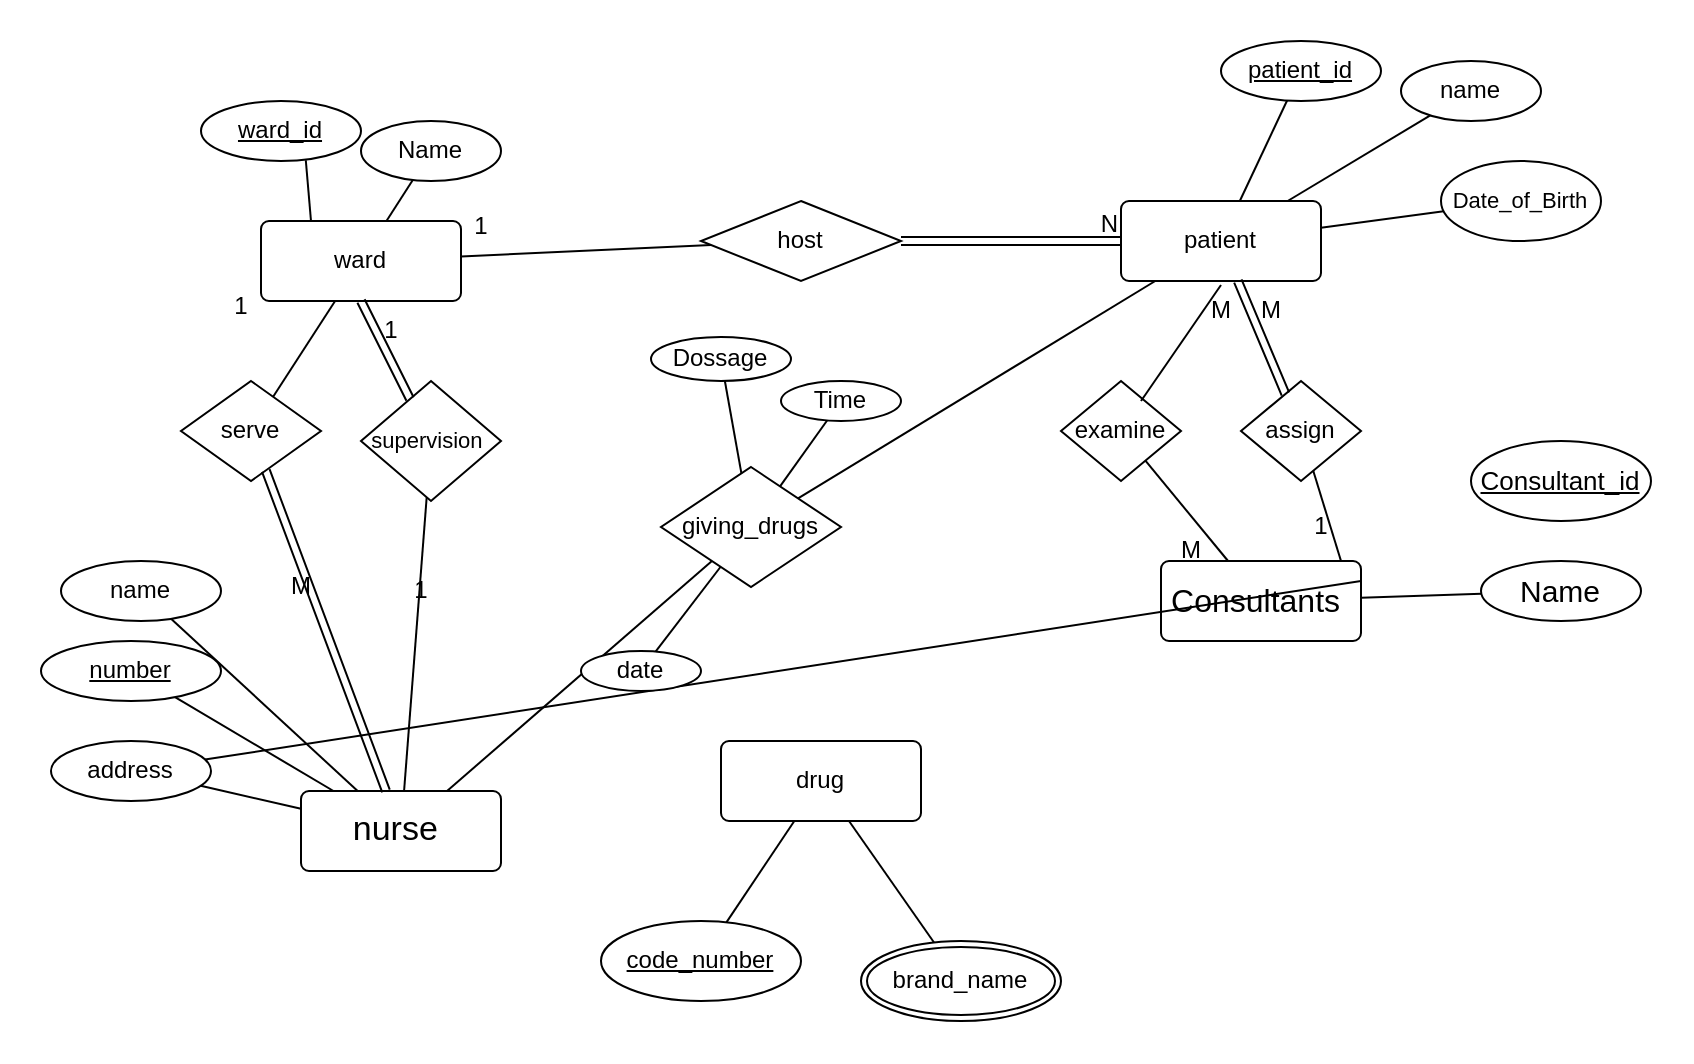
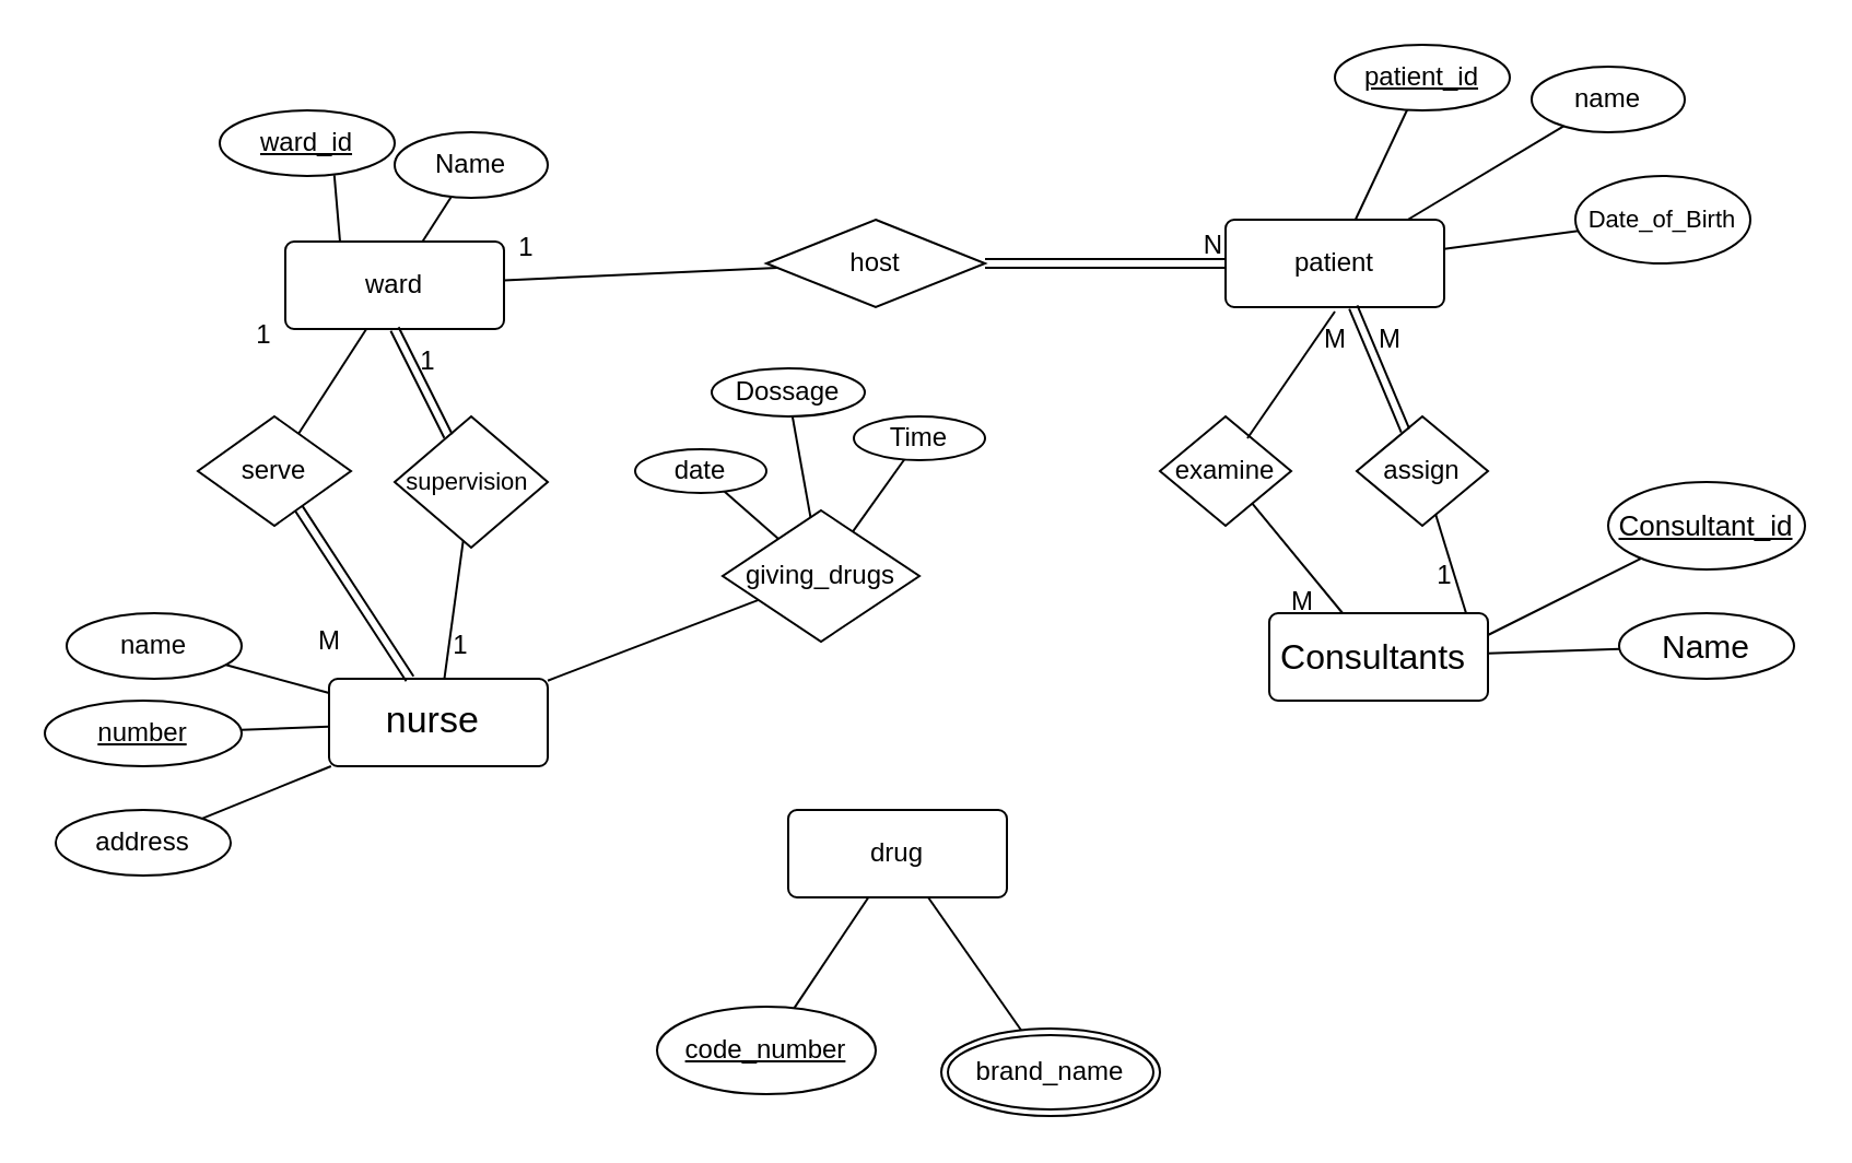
  <mxCell id="0" />
  <mxCell id="1" parent="0" />
  <mxCell id="2" value="ward" style="rounded=1;arcSize=10;whiteSpace=wrap;html=1;align=center;" vertex="1" parent="1"><mxGeometry x="130" y="110" width="100" height="40" as="geometry" /></mxCell>
  <mxCell id="3" value="&lt;u&gt;ward_id&lt;/u&gt;" style="ellipse;whiteSpace=wrap;html=1;align=center;" vertex="1" parent="1"><mxGeometry x="100" y="50" width="80" height="30" as="geometry" /></mxCell>
  <mxCell id="4" value="Name" style="ellipse;whiteSpace=wrap;html=1;align=center;" vertex="1" parent="1"><mxGeometry x="180" y="60" width="70" height="30" as="geometry" /></mxCell>
  <mxCell id="5" value="" style="endArrow=none;html=1;rounded=0;entryX=0.655;entryY=0.987;entryDx=0;entryDy=0;entryPerimeter=0;exitX=0.25;exitY=0;exitDx=0;exitDy=0;" edge="1" parent="1" source="2" target="3"><mxGeometry relative="1" as="geometry"><mxPoint x="30" y="90" as="sourcePoint" /><mxPoint x="190" y="90" as="targetPoint" /></mxGeometry></mxCell>
  <mxCell id="6" value="" style="endArrow=none;html=1;rounded=0;" edge="1" parent="1" source="4" target="2"><mxGeometry relative="1" as="geometry"><mxPoint x="250" y="90" as="sourcePoint" /><mxPoint x="410" y="90" as="targetPoint" /></mxGeometry></mxCell>
  <mxCell id="7" value="patient" style="rounded=1;arcSize=10;whiteSpace=wrap;html=1;align=center;" vertex="1" parent="1"><mxGeometry x="560" y="100" width="100" height="40" as="geometry" /></mxCell>
  <mxCell id="8" value="&lt;u&gt;patient_id&lt;/u&gt;" style="ellipse;whiteSpace=wrap;html=1;align=center;" vertex="1" parent="1"><mxGeometry x="610" y="20" width="80" height="30" as="geometry" /></mxCell>
  <mxCell id="9" value="name" style="ellipse;whiteSpace=wrap;html=1;align=center;" vertex="1" parent="1"><mxGeometry x="700" y="30" width="70" height="30" as="geometry" /></mxCell>
  <mxCell id="10" value="&lt;font style=&quot;font-size: 11px;&quot;&gt;Date_of_Birth&lt;/font&gt;" style="ellipse;whiteSpace=wrap;html=1;align=center;" vertex="1" parent="1"><mxGeometry x="720" y="80" width="80" height="40" as="geometry" /></mxCell>
  <mxCell id="11" value="" style="endArrow=none;html=1;rounded=0;" edge="1" parent="1" source="7" target="8"><mxGeometry relative="1" as="geometry"><mxPoint x="440" y="60" as="sourcePoint" /><mxPoint x="600" y="60" as="targetPoint" /></mxGeometry></mxCell>
  <mxCell id="12" value="" style="endArrow=none;html=1;rounded=0;" edge="1" parent="1" source="7" target="9"><mxGeometry relative="1" as="geometry"><mxPoint x="450" y="99.5" as="sourcePoint" /><mxPoint x="610" y="99.5" as="targetPoint" /></mxGeometry></mxCell>
  <mxCell id="13" value="" style="endArrow=none;html=1;rounded=0;" edge="1" parent="1" source="7" target="10"><mxGeometry relative="1" as="geometry"><mxPoint x="450" y="140" as="sourcePoint" /><mxPoint x="610" y="140" as="targetPoint" /></mxGeometry></mxCell>
  <mxCell id="14" value="&lt;span id=&quot;docs-internal-guid-eacf7ad2-7fff-60a9-5a3a-47362cbd52f3&quot;&gt;&lt;span style=&quot;font-size: 16px; font-family: Arial, sans-serif; background-color: transparent; font-variant-numeric: normal; font-variant-east-asian: normal; font-variant-alternates: normal; font-variant-position: normal; vertical-align: baseline; white-space-collapse: preserve;&quot;&gt;Consultants &lt;/span&gt;&lt;/span&gt;" style="rounded=1;arcSize=10;whiteSpace=wrap;html=1;align=center;" vertex="1" parent="1"><mxGeometry x="580" y="280" width="100" height="40" as="geometry" /></mxCell>
  <mxCell id="15" value="&lt;span id=&quot;docs-internal-guid-d344cec4-7fff-9ac6-d888-06b776bf27fb&quot;&gt;&lt;span style=&quot;font-size: 13px; font-family: Arial, sans-serif; background-color: transparent; font-variant-numeric: normal; font-variant-east-asian: normal; font-variant-alternates: normal; font-variant-position: normal; vertical-align: baseline; white-space-collapse: preserve;&quot;&gt;&lt;u&gt;Consultant_id&lt;/u&gt;&lt;/span&gt;&lt;/span&gt;" style="ellipse;whiteSpace=wrap;html=1;align=center;" vertex="1" parent="1"><mxGeometry x="735" y="220" width="90" height="40" as="geometry" /></mxCell>
- <mxCell id="16" value="" style="endArrow=none;html=1;rounded=0;exitX=1;exitY=0.25;exitDx=0;exitDy=0;" edge="1" parent="1" source="14" target="23"><mxGeometry relative="1" as="geometry"><mxPoint x="720" y="270" as="sourcePoint" /><mxPoint x="880" y="270" as="targetPoint" /></mxGeometry></mxCell>
+ <mxCell id="16" value="" style="endArrow=none;html=1;rounded=0;exitX=1;exitY=0.25;exitDx=0;exitDy=0;" edge="1" parent="1" source="14" target="15"><mxGeometry relative="1" as="geometry"><mxPoint x="720" y="270" as="sourcePoint" /><mxPoint x="880" y="270" as="targetPoint" /></mxGeometry></mxCell>
  <mxCell id="17" value="&lt;span id=&quot;docs-internal-guid-122abc81-7fff-eb0d-f4f5-8ccf0b298e59&quot;&gt;&lt;span style=&quot;font-family: Arial, sans-serif; background-color: transparent; font-variant-numeric: normal; font-variant-east-asian: normal; font-variant-alternates: normal; font-variant-position: normal; vertical-align: baseline; white-space-collapse: preserve;&quot;&gt;&lt;font style=&quot;font-size: 15px;&quot;&gt;Name&lt;/font&gt;&lt;/span&gt;&lt;/span&gt;" style="ellipse;whiteSpace=wrap;html=1;align=center;" vertex="1" parent="1"><mxGeometry x="740" y="280" width="80" height="30" as="geometry" /></mxCell>
  <mxCell id="18" value="" style="endArrow=none;html=1;rounded=0;" edge="1" parent="1" source="14" target="17"><mxGeometry relative="1" as="geometry"><mxPoint x="490" y="320" as="sourcePoint" /><mxPoint x="650" y="320" as="targetPoint" /></mxGeometry></mxCell>
- <mxCell id="19" value="&lt;span id=&quot;docs-internal-guid-b305e740-7fff-933b-80bf-fda5cc03c669&quot;&gt;&lt;span style=&quot;font-size: 17px; font-family: Arial, sans-serif; background-color: transparent; font-variant-numeric: normal; font-variant-east-asian: normal; font-variant-alternates: normal; font-variant-position: normal; vertical-align: baseline; white-space-collapse: preserve;&quot;&gt;nurse &lt;/span&gt;&lt;/span&gt;" style="rounded=1;arcSize=10;whiteSpace=wrap;html=1;align=center;" vertex="1" parent="1"><mxGeometry x="150" y="395" width="100" height="40" as="geometry" /></mxCell>
+ <mxCell id="19" value="&lt;span id=&quot;docs-internal-guid-b305e740-7fff-933b-80bf-fda5cc03c669&quot;&gt;&lt;span style=&quot;font-size: 17px; font-family: Arial, sans-serif; background-color: transparent; font-variant-numeric: normal; font-variant-east-asian: normal; font-variant-alternates: normal; font-variant-position: normal; vertical-align: baseline; white-space-collapse: preserve;&quot;&gt;nurse &lt;/span&gt;&lt;/span&gt;" style="rounded=1;arcSize=10;whiteSpace=wrap;html=1;align=center;" vertex="1" parent="1"><mxGeometry x="150" y="310" width="100" height="40" as="geometry" /></mxCell>
  <mxCell id="20" value="name" style="ellipse;whiteSpace=wrap;html=1;align=center;" vertex="1" parent="1"><mxGeometry x="30" y="280" width="80" height="30" as="geometry" /></mxCell>
  <mxCell id="21" value="" style="endArrow=none;html=1;rounded=0;" edge="1" parent="1" source="20" target="19"><mxGeometry relative="1" as="geometry"><mxPoint x="110" y="300" as="sourcePoint" /><mxPoint x="270" y="300" as="targetPoint" /></mxGeometry></mxCell>
  <mxCell id="22" value="&lt;u&gt;number&lt;/u&gt;" style="ellipse;whiteSpace=wrap;html=1;align=center;" vertex="1" parent="1"><mxGeometry x="20" y="320" width="90" height="30" as="geometry" /></mxCell>
  <mxCell id="23" value="address" style="ellipse;whiteSpace=wrap;html=1;align=center;" vertex="1" parent="1"><mxGeometry x="25" y="370" width="80" height="30" as="geometry" /></mxCell>
  <mxCell id="24" value="" style="endArrow=none;html=1;rounded=0;" edge="1" parent="1" source="22" target="19"><mxGeometry relative="1" as="geometry"><mxPoint x="130" y="350" as="sourcePoint" /><mxPoint x="290" y="350" as="targetPoint" /></mxGeometry></mxCell>
  <mxCell id="25" value="" style="endArrow=none;html=1;rounded=0;" edge="1" parent="1" source="23" target="19"><mxGeometry relative="1" as="geometry"><mxPoint x="140" y="380" as="sourcePoint" /><mxPoint x="300" y="380" as="targetPoint" /></mxGeometry></mxCell>
  <mxCell id="26" value="drug" style="rounded=1;arcSize=10;whiteSpace=wrap;html=1;align=center;" vertex="1" parent="1"><mxGeometry x="360" y="370" width="100" height="40" as="geometry" /></mxCell>
  <mxCell id="27" value="&lt;u&gt;code_number&lt;/u&gt;" style="ellipse;whiteSpace=wrap;html=1;align=center;" vertex="1" parent="1"><mxGeometry x="300" y="460" width="100" height="40" as="geometry" /></mxCell>
  <mxCell id="28" value="brand_name" style="ellipse;shape=doubleEllipse;margin=3;whiteSpace=wrap;html=1;align=center;" vertex="1" parent="1"><mxGeometry x="430" y="470" width="100" height="40" as="geometry" /></mxCell>
  <mxCell id="29" value="" style="endArrow=none;html=1;rounded=0;" edge="1" parent="1" source="27" target="26"><mxGeometry relative="1" as="geometry"><mxPoint x="490" y="390" as="sourcePoint" /><mxPoint x="650" y="390" as="targetPoint" /></mxGeometry></mxCell>
  <mxCell id="30" value="" style="endArrow=none;html=1;rounded=0;" edge="1" parent="1" source="26" target="28"><mxGeometry relative="1" as="geometry"><mxPoint x="350" y="250" as="sourcePoint" /><mxPoint x="510" y="250" as="targetPoint" /></mxGeometry></mxCell>
  <mxCell id="31" value="host" style="shape=rhombus;perimeter=rhombusPerimeter;whiteSpace=wrap;html=1;align=center;" vertex="1" parent="1"><mxGeometry x="350" y="100" width="100" height="40" as="geometry" /></mxCell>
  <mxCell id="32" value="1" style="text;html=1;align=center;verticalAlign=middle;resizable=0;points=[];autosize=1;strokeColor=none;fillColor=none;" vertex="1" parent="1"><mxGeometry x="225" y="98" width="30" height="30" as="geometry" /></mxCell>
  <mxCell id="33" value="" style="endArrow=none;html=1;rounded=0;" edge="1" parent="1" source="2" target="31"><mxGeometry relative="1" as="geometry"><mxPoint x="260" y="110" as="sourcePoint" /><mxPoint x="420" y="110" as="targetPoint" /></mxGeometry></mxCell>
  <mxCell id="34" value="" style="shape=link;html=1;rounded=0;" edge="1" parent="1" source="31" target="7"><mxGeometry relative="1" as="geometry"><mxPoint x="450" y="130" as="sourcePoint" /><mxPoint x="610" y="130" as="targetPoint" /></mxGeometry></mxCell>
  <mxCell id="35" value="N" style="resizable=0;html=1;whiteSpace=wrap;align=right;verticalAlign=bottom;" connectable="0" vertex="1" parent="34"><mxGeometry x="1" relative="1" as="geometry" /></mxCell>
  <mxCell id="36" value="assign" style="shape=rhombus;perimeter=rhombusPerimeter;whiteSpace=wrap;html=1;align=center;" vertex="1" parent="1"><mxGeometry x="620" y="190" width="60" height="50" as="geometry" /></mxCell>
  <mxCell id="37" value="1" style="text;html=1;align=center;verticalAlign=middle;resizable=0;points=[];autosize=1;strokeColor=none;fillColor=none;" vertex="1" parent="1"><mxGeometry x="645" y="248" width="30" height="30" as="geometry" /></mxCell>
  <mxCell id="38" value="M" style="text;html=1;align=center;verticalAlign=middle;resizable=0;points=[];autosize=1;strokeColor=none;fillColor=none;" vertex="1" parent="1"><mxGeometry x="620" y="140" width="30" height="30" as="geometry" /></mxCell>
  <mxCell id="39" value="" style="endArrow=none;html=1;rounded=0;" edge="1" parent="1" target="36"><mxGeometry relative="1" as="geometry"><mxPoint x="670" y="280" as="sourcePoint" /><mxPoint x="700" y="250" as="targetPoint" /></mxGeometry></mxCell>
  <mxCell id="40" value="" style="shape=link;html=1;rounded=0;" edge="1" parent="1" source="7" target="36"><mxGeometry relative="1" as="geometry"><mxPoint x="560" y="170" as="sourcePoint" /><mxPoint x="720" y="170" as="targetPoint" /></mxGeometry></mxCell>
  <mxCell id="41" value="examine" style="shape=rhombus;perimeter=rhombusPerimeter;whiteSpace=wrap;html=1;align=center;" vertex="1" parent="1"><mxGeometry x="530" y="190" width="60" height="50" as="geometry" /></mxCell>
  <mxCell id="42" value="M" style="text;html=1;align=center;verticalAlign=middle;resizable=0;points=[];autosize=1;strokeColor=none;fillColor=none;" vertex="1" parent="1"><mxGeometry x="580" y="260" width="30" height="30" as="geometry" /></mxCell>
  <mxCell id="43" value="M" style="text;html=1;align=center;verticalAlign=middle;resizable=0;points=[];autosize=1;strokeColor=none;fillColor=none;" vertex="1" parent="1"><mxGeometry x="595" y="140" width="30" height="30" as="geometry" /></mxCell>
  <mxCell id="44" value="" style="endArrow=none;html=1;rounded=0;" edge="1" parent="1"><mxGeometry relative="1" as="geometry"><mxPoint x="570" y="200" as="sourcePoint" /><mxPoint x="610.004" y="142" as="targetPoint" /></mxGeometry></mxCell>
  <mxCell id="45" value="" style="endArrow=none;html=1;rounded=0;" edge="1" parent="1" source="14" target="41"><mxGeometry relative="1" as="geometry"><mxPoint x="350" y="250" as="sourcePoint" /><mxPoint x="510" y="250" as="targetPoint" /></mxGeometry></mxCell>
  <mxCell id="46" value="giving_drugs" style="shape=rhombus;perimeter=rhombusPerimeter;whiteSpace=wrap;html=1;align=center;" vertex="1" parent="1"><mxGeometry x="330" y="233" width="90" height="60" as="geometry" /></mxCell>
  <mxCell id="47" value="" style="endArrow=none;html=1;rounded=0;" edge="1" parent="1" source="19" target="46"><mxGeometry relative="1" as="geometry"><mxPoint x="200" y="360" as="sourcePoint" /><mxPoint x="360" y="360" as="targetPoint" /></mxGeometry></mxCell>
- <mxCell id="48" value="" style="endArrow=none;html=1;rounded=0;" edge="1" parent="1" source="46" target="7"><mxGeometry relative="1" as="geometry"><mxPoint x="280" y="200" as="sourcePoint" /><mxPoint x="440" y="200" as="targetPoint" /></mxGeometry></mxCell>
  <mxCell id="49" value="&lt;span id=&quot;docs-internal-guid-e9acc4fe-7fff-a41f-3005-9e1ea52a0c5b&quot;&gt;&lt;span style=&quot;font-family: Arial, sans-serif; background-color: transparent; font-variant-numeric: normal; font-variant-east-asian: normal; font-variant-alternates: normal; font-variant-position: normal; vertical-align: baseline; white-space-collapse: preserve;&quot;&gt;&lt;font style=&quot;font-size: 11px;&quot;&gt;supervision &lt;/font&gt;&lt;/span&gt;&lt;/span&gt;" style="shape=rhombus;perimeter=rhombusPerimeter;whiteSpace=wrap;html=1;align=center;" vertex="1" parent="1"><mxGeometry x="180" y="190" width="70" height="60" as="geometry" /></mxCell>
  <mxCell id="50" value="1" style="text;html=1;align=center;verticalAlign=middle;resizable=0;points=[];autosize=1;strokeColor=none;fillColor=none;" vertex="1" parent="1"><mxGeometry x="180" y="150" width="30" height="30" as="geometry" /></mxCell>
  <mxCell id="51" value="1" style="text;html=1;align=center;verticalAlign=middle;resizable=0;points=[];autosize=1;strokeColor=none;fillColor=none;" vertex="1" parent="1"><mxGeometry x="195" y="280" width="30" height="30" as="geometry" /></mxCell>
  <mxCell id="52" value="" style="shape=link;html=1;rounded=0;exitX=0.5;exitY=1;exitDx=0;exitDy=0;" edge="1" parent="1" source="2" target="49"><mxGeometry relative="1" as="geometry"><mxPoint x="180" y="180" as="sourcePoint" /><mxPoint x="340" y="180" as="targetPoint" /></mxGeometry></mxCell>
  <mxCell id="53" value="" style="endArrow=none;html=1;rounded=0;" edge="1" parent="1" source="19" target="49"><mxGeometry relative="1" as="geometry"><mxPoint x="350" y="260" as="sourcePoint" /><mxPoint x="510" y="260" as="targetPoint" /></mxGeometry></mxCell>
  <mxCell id="54" value="serve" style="shape=rhombus;perimeter=rhombusPerimeter;whiteSpace=wrap;html=1;align=center;" vertex="1" parent="1"><mxGeometry x="90" y="190" width="70" height="50" as="geometry" /></mxCell>
  <mxCell id="55" value="1" style="text;html=1;align=center;verticalAlign=middle;resizable=0;points=[];autosize=1;strokeColor=none;fillColor=none;" vertex="1" parent="1"><mxGeometry x="105" y="138" width="30" height="30" as="geometry" /></mxCell>
  <mxCell id="56" value="M" style="text;html=1;align=center;verticalAlign=middle;resizable=0;points=[];autosize=1;strokeColor=none;fillColor=none;" vertex="1" parent="1"><mxGeometry x="135" y="278" width="30" height="30" as="geometry" /></mxCell>
  <mxCell id="57" value="" style="shape=link;html=1;rounded=0;" edge="1" parent="1" source="19" target="54"><mxGeometry relative="1" as="geometry"><mxPoint x="350" y="260" as="sourcePoint" /><mxPoint x="510" y="260" as="targetPoint" /></mxGeometry></mxCell>
- <mxCell id="58" value="date" style="ellipse;whiteSpace=wrap;html=1;align=center;" vertex="1" parent="1"><mxGeometry x="290" y="325" width="60" height="20" as="geometry" /></mxCell>
+ <mxCell id="58" value="date" style="ellipse;whiteSpace=wrap;html=1;align=center;" vertex="1" parent="1"><mxGeometry x="290" y="205" width="60" height="20" as="geometry" /></mxCell>
  <mxCell id="59" value="Time" style="ellipse;whiteSpace=wrap;html=1;align=center;" vertex="1" parent="1"><mxGeometry x="390" y="190" width="60" height="20" as="geometry" /></mxCell>
  <mxCell id="60" value="Dossage" style="ellipse;whiteSpace=wrap;html=1;align=center;" vertex="1" parent="1"><mxGeometry x="325" y="168" width="70" height="22" as="geometry" /></mxCell>
  <mxCell id="61" value="" style="endArrow=none;html=1;rounded=0;" edge="1" parent="1" source="46" target="59"><mxGeometry relative="1" as="geometry"><mxPoint x="350" y="260" as="sourcePoint" /><mxPoint x="510" y="260" as="targetPoint" /></mxGeometry></mxCell>
  <mxCell id="62" value="" style="endArrow=none;html=1;rounded=0;" edge="1" parent="1" source="60" target="46"><mxGeometry relative="1" as="geometry"><mxPoint x="350" y="260" as="sourcePoint" /><mxPoint x="510" y="260" as="targetPoint" /></mxGeometry></mxCell>
  <mxCell id="63" value="" style="endArrow=none;html=1;rounded=0;" edge="1" parent="1" source="58" target="46"><mxGeometry relative="1" as="geometry"><mxPoint x="350" y="260" as="sourcePoint" /><mxPoint x="510" y="260" as="targetPoint" /></mxGeometry></mxCell>
  <mxCell id="64" value="" style="endArrow=none;html=1;rounded=0;" edge="1" parent="1" source="2" target="54"><mxGeometry relative="1" as="geometry"><mxPoint x="350" y="260" as="sourcePoint" /><mxPoint x="510" y="260" as="targetPoint" /></mxGeometry></mxCell>
